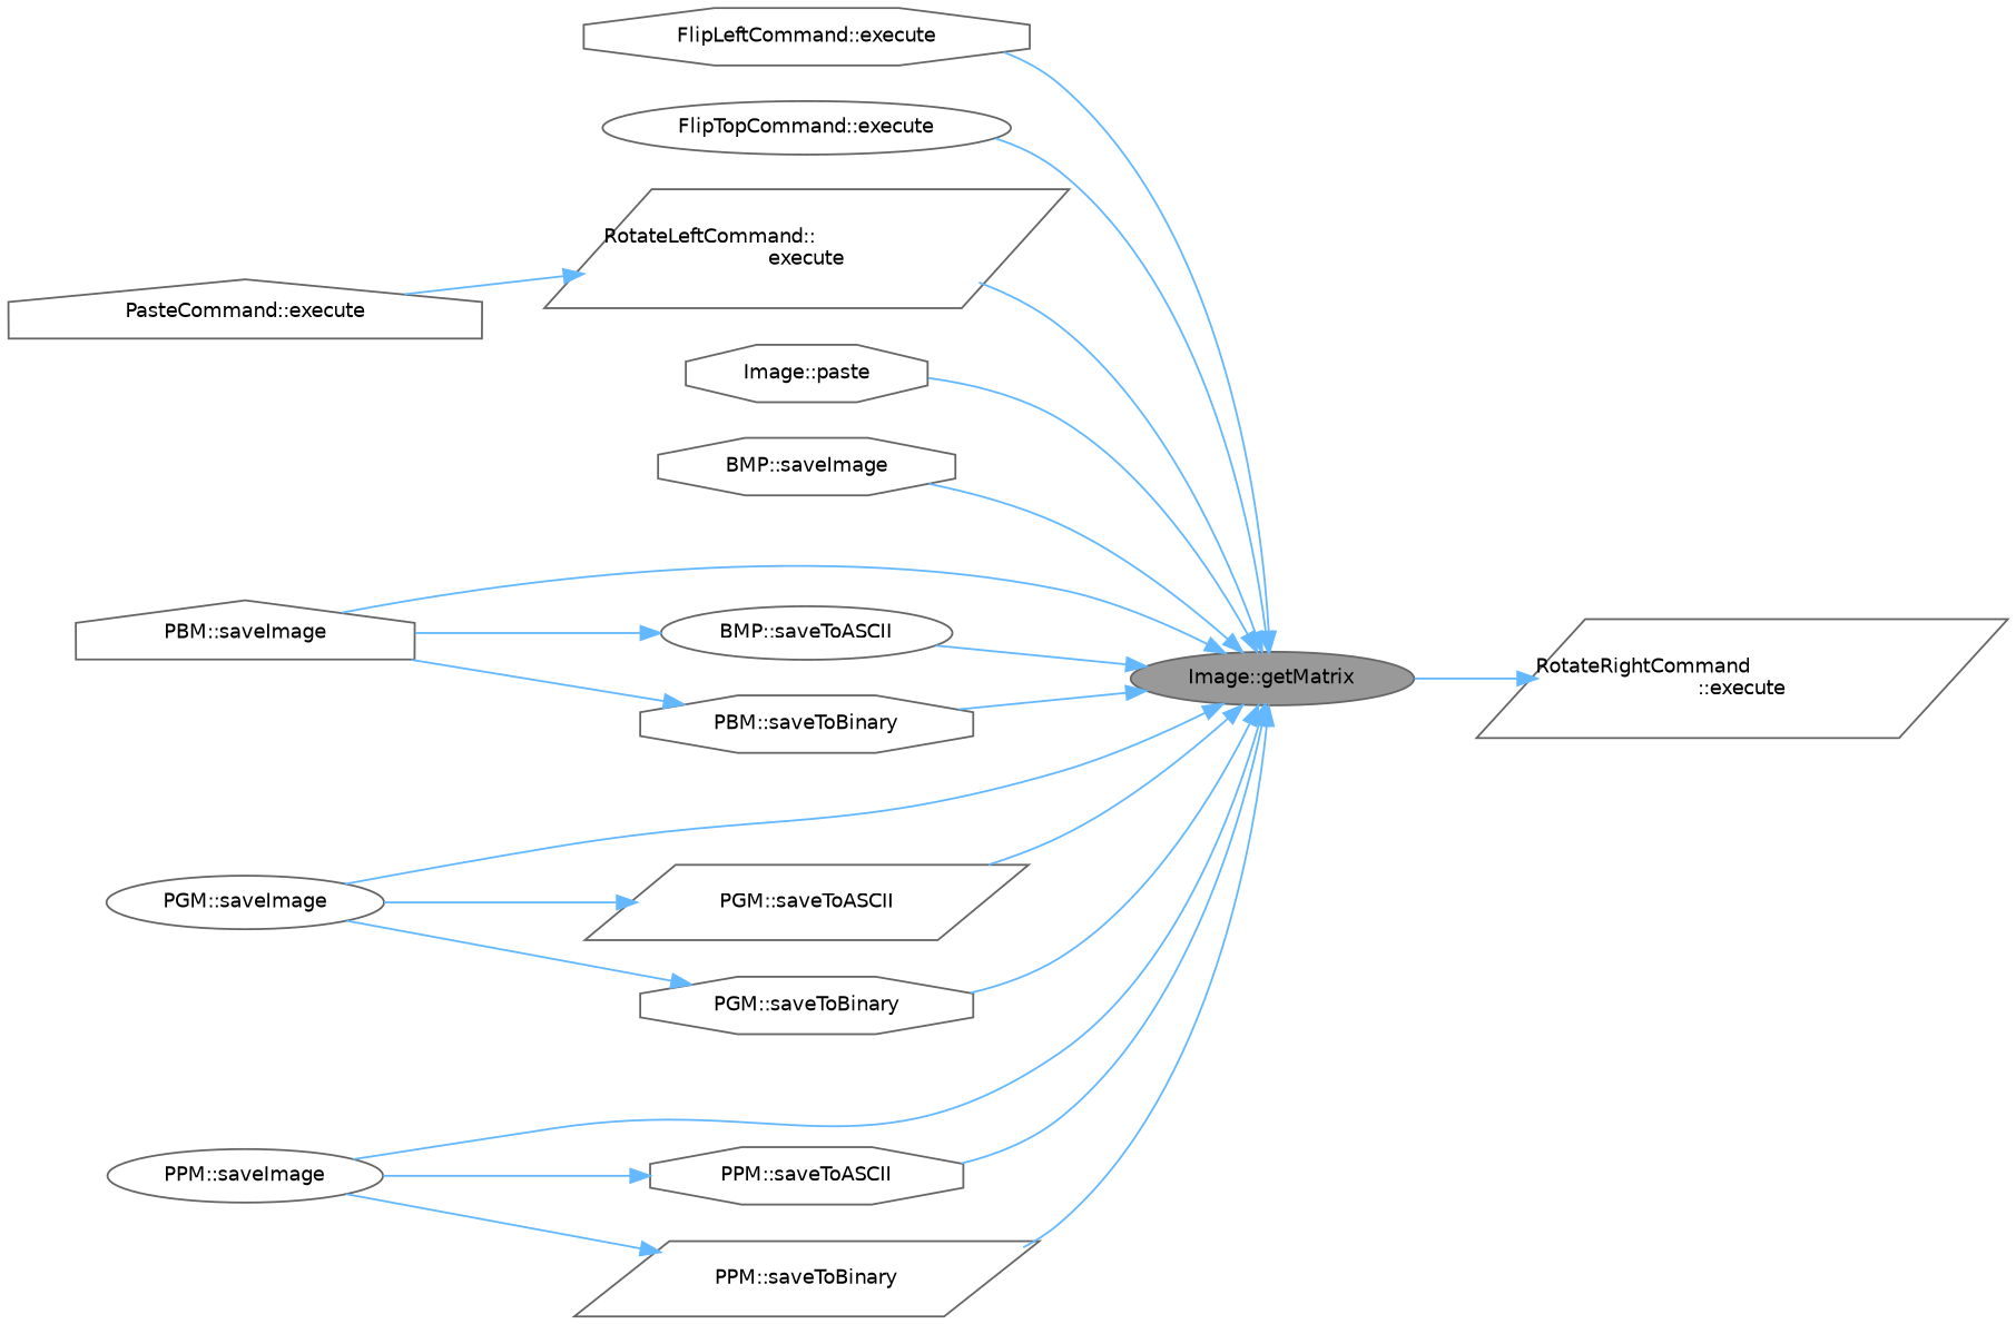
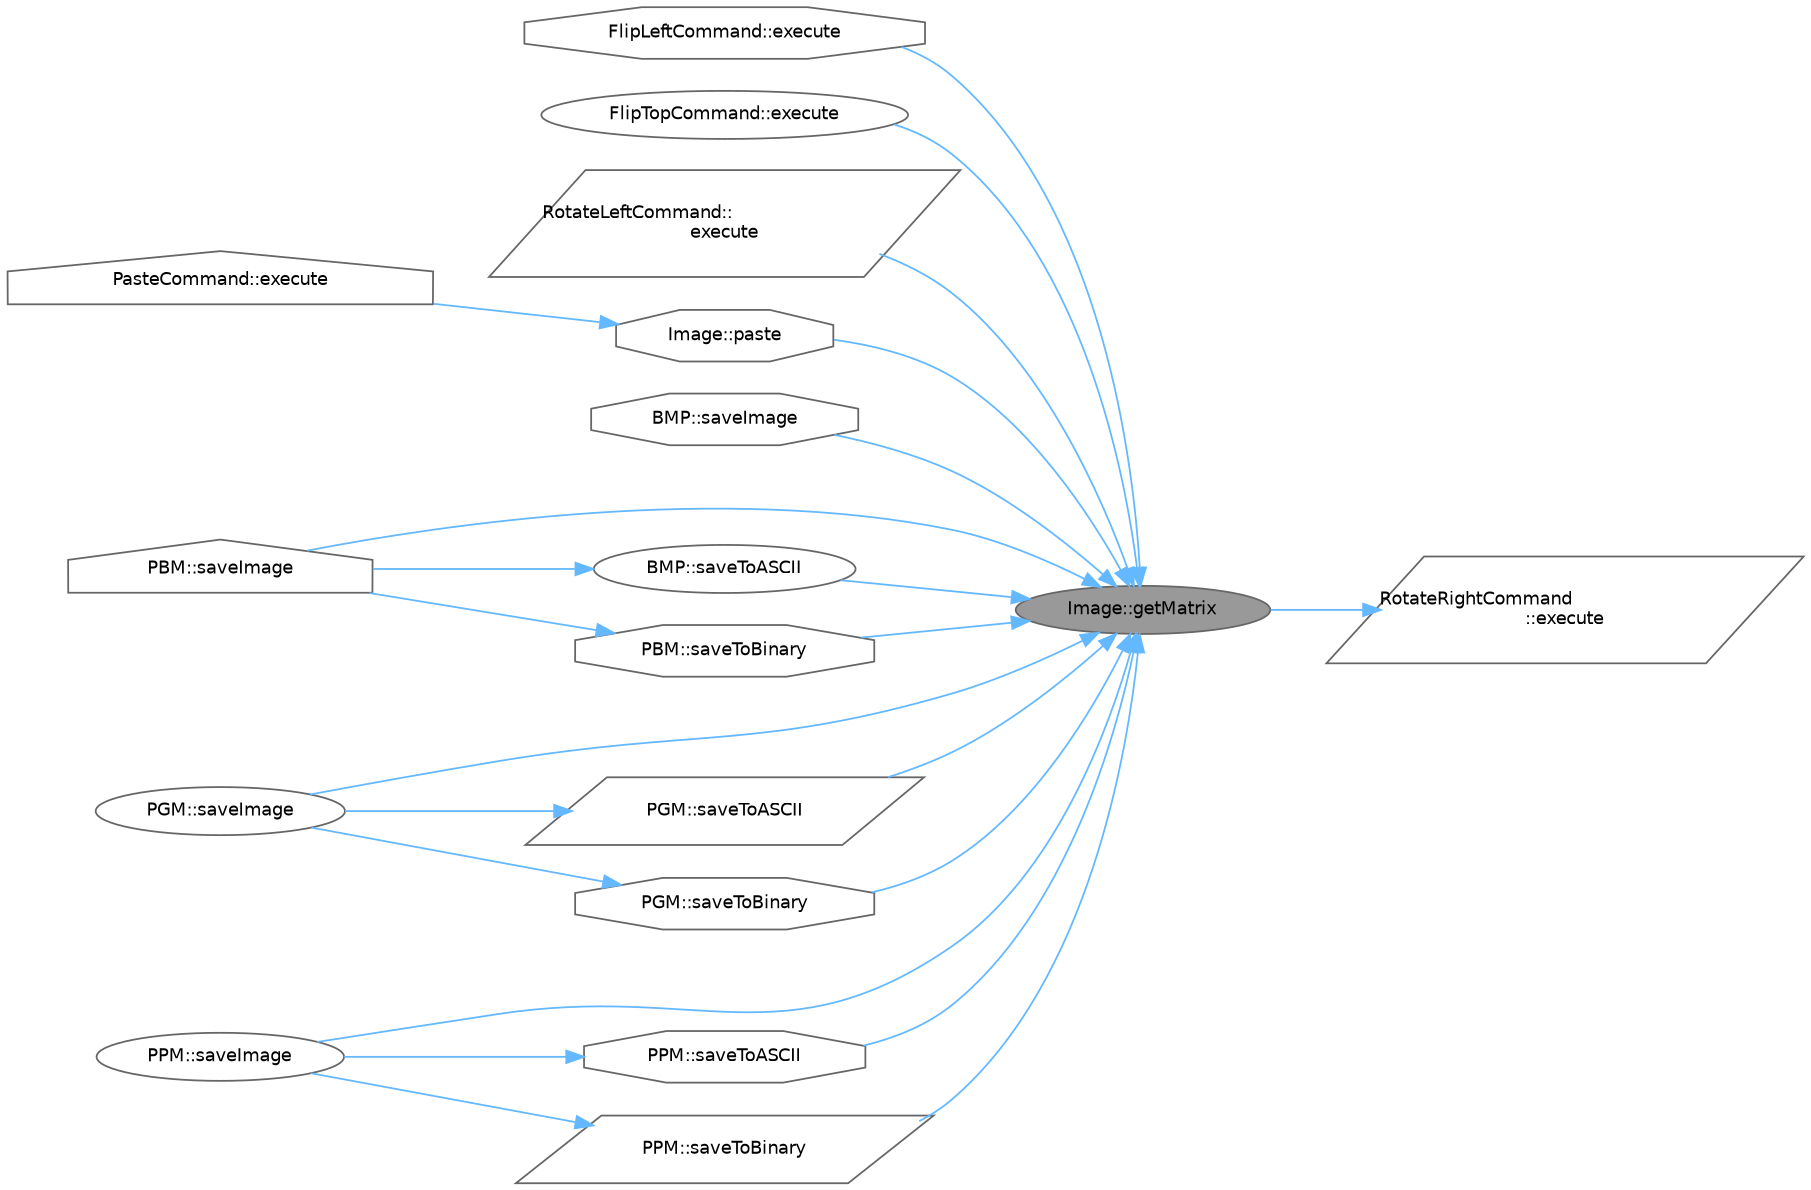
  digraph {
    rankdir=RL
    node [color=grey40 fillcolor=white fontname=Helvetica fontsize=10 shape=octagon style=filled]
    edge [color=steelblue1 dir=back fontname=Helvetica fontsize=10 labelfontname=Helvetica labelfontsize=10 style=solid]
    n1 [color=gray40 fillcolor=grey60 fontcolor=black height=0.2 label="Image::getMatrix" shape=ellipse width=0.4]
    n2 [height=0.2 label="FlipLeftCommand::execute" width=0.4]
    n3 [height=0.2 label="FlipTopCommand::execute" shape=ellipse width=0.4]
    n4 [height=0.2 label="RotateLeftCommand::\lexecute" shape=parallelogram width=0.4]
    n5 [height=0.2 label="Image::paste" width=0.4]
    n6 [height=0.2 label="BMP::saveImage" width=0.4]
    n7 [height=0.2 label="PBM::saveImage" shape=house width=0.4]
    n8 [height=0.2 label="PGM::saveImage" shape=ellipse width=0.4]
    n9 [height=0.2 label="PPM::saveImage" shape=ellipse width=0.4]
    n10 [height=0.2 label="BMP::saveToASCII" shape=ellipse width=0.4]
    n11 [height=0.2 label="PGM::saveToASCII" shape=parallelogram width=0.4]
    n12 [height=0.2 label="PPM::saveToASCII" width=0.4]
    n13 [height=0.2 label="PBM::saveToBinary" width=0.4]
    n14 [height=0.2 label="PGM::saveToBinary" width=0.4]
    n15 [height=0.2 label="PPM::saveToBinary" shape=parallelogram width=0.4]
    n16 [height=0.2 label="RotateRightCommand\l::execute" shape=parallelogram width=0.4]
    n17 [height=0.2 label="PasteCommand::execute" shape=house width=0.4]
    n1 -> n2
    n1 -> n3
    n1 -> n4
    n1 -> n5
    n1 -> n6
    n1 -> n7
    n1 -> n8
    n1 -> n9
    n1 -> n10
    n1 -> n11
    n1 -> n12
    n1 -> n13
    n1 -> n14
    n1 -> n15
-   n4 -> n17
+   n5 -> n17
    n10 -> n7
    n11 -> n8
    n12 -> n9
    n13 -> n7
    n14 -> n8
    n15 -> n9
    n16 -> n1
  }
